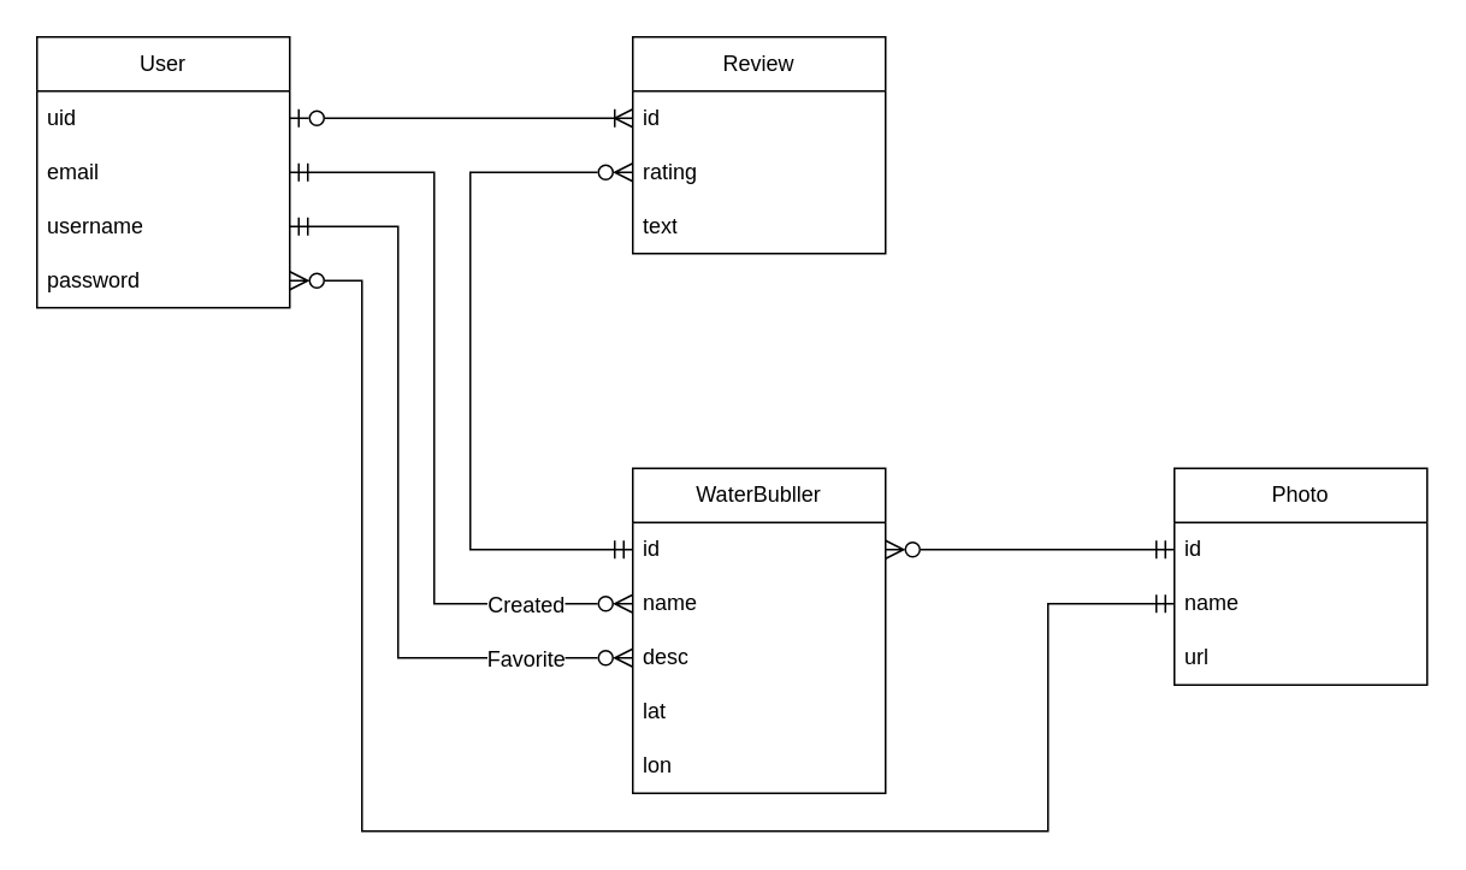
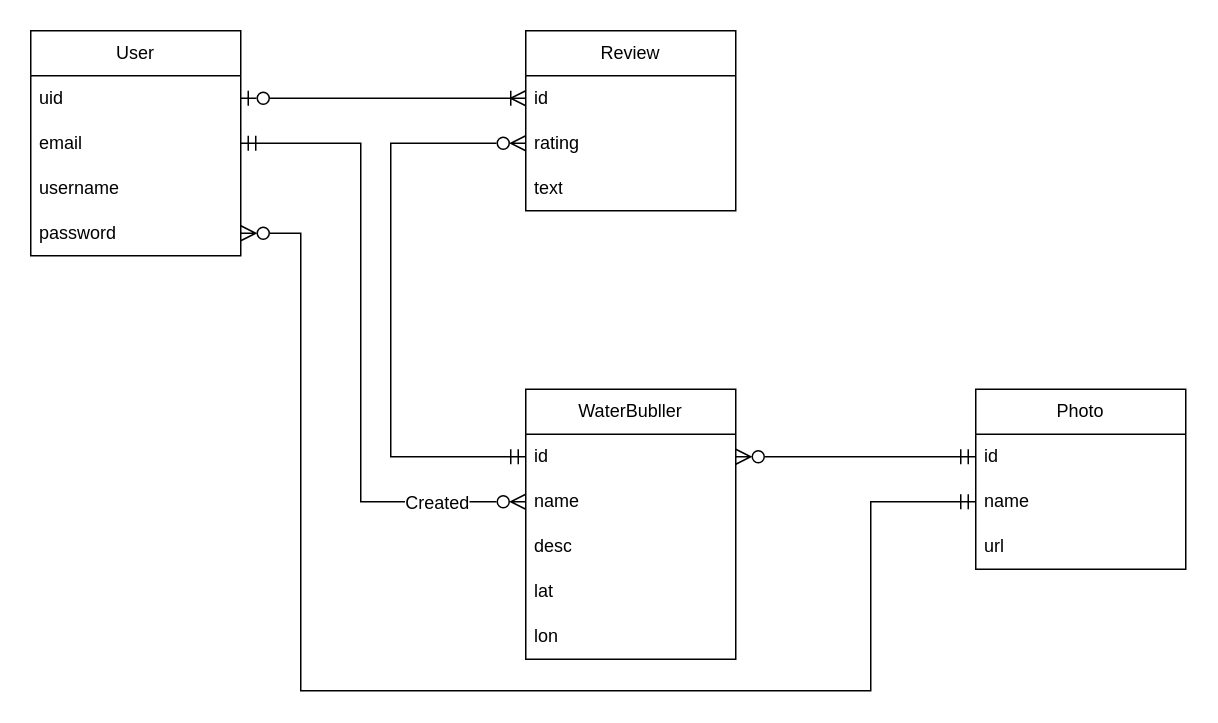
  <mxCell id="0" />
  <mxCell id="1" parent="0" />
  <mxCell id="2" value="User" style="swimlane;fontStyle=0;childLayout=stackLayout;horizontal=1;startSize=30;horizontalStack=0;resizeParent=1;resizeParentMax=0;resizeLast=0;collapsible=1;marginBottom=0;whiteSpace=wrap;html=1;" parent="1" vertex="1"><mxGeometry x="20" y="20" width="140" height="150" as="geometry" /></mxCell>
  <mxCell id="3" value="uid" style="text;strokeColor=none;fillColor=none;align=left;verticalAlign=middle;spacingLeft=4;spacingRight=4;overflow=hidden;points=[[0,0.5],[1,0.5]];portConstraint=eastwest;rotatable=0;whiteSpace=wrap;html=1;" parent="2" vertex="1"><mxGeometry y="30" width="140" height="30" as="geometry" /></mxCell>
  <mxCell id="4" value="email" style="text;strokeColor=none;fillColor=none;align=left;verticalAlign=middle;spacingLeft=4;spacingRight=4;overflow=hidden;points=[[0,0.5],[1,0.5]];portConstraint=eastwest;rotatable=0;whiteSpace=wrap;html=1;" parent="2" vertex="1"><mxGeometry y="60" width="140" height="30" as="geometry" /></mxCell>
  <mxCell id="5" value="username" style="text;strokeColor=none;fillColor=none;align=left;verticalAlign=middle;spacingLeft=4;spacingRight=4;overflow=hidden;points=[[0,0.5],[1,0.5]];portConstraint=eastwest;rotatable=0;whiteSpace=wrap;html=1;" parent="2" vertex="1"><mxGeometry y="90" width="140" height="30" as="geometry" /></mxCell>
  <mxCell id="6" value="password" style="text;strokeColor=none;fillColor=none;align=left;verticalAlign=middle;spacingLeft=4;spacingRight=4;overflow=hidden;points=[[0,0.5],[1,0.5]];portConstraint=eastwest;rotatable=0;whiteSpace=wrap;html=1;" vertex="1" parent="2"><mxGeometry y="120" width="140" height="30" as="geometry" /></mxCell>
  <mxCell id="7" value="Review" style="swimlane;fontStyle=0;childLayout=stackLayout;horizontal=1;startSize=30;horizontalStack=0;resizeParent=1;resizeParentMax=0;resizeLast=0;collapsible=1;marginBottom=0;whiteSpace=wrap;html=1;" parent="1" vertex="1"><mxGeometry x="350" y="20" width="140" height="120" as="geometry" /></mxCell>
  <mxCell id="8" value="id" style="text;strokeColor=none;fillColor=none;align=left;verticalAlign=middle;spacingLeft=4;spacingRight=4;overflow=hidden;points=[[0,0.5],[1,0.5]];portConstraint=eastwest;rotatable=0;whiteSpace=wrap;html=1;" parent="7" vertex="1"><mxGeometry y="30" width="140" height="30" as="geometry" /></mxCell>
  <mxCell id="9" value="rating" style="text;strokeColor=none;fillColor=none;align=left;verticalAlign=middle;spacingLeft=4;spacingRight=4;overflow=hidden;points=[[0,0.5],[1,0.5]];portConstraint=eastwest;rotatable=0;whiteSpace=wrap;html=1;" parent="7" vertex="1"><mxGeometry y="60" width="140" height="30" as="geometry" /></mxCell>
  <mxCell id="10" value="text" style="text;strokeColor=none;fillColor=none;align=left;verticalAlign=middle;spacingLeft=4;spacingRight=4;overflow=hidden;points=[[0,0.5],[1,0.5]];portConstraint=eastwest;rotatable=0;whiteSpace=wrap;html=1;" parent="7" vertex="1"><mxGeometry y="90" width="140" height="30" as="geometry" /></mxCell>
  <mxCell id="11" style="edgeStyle=orthogonalEdgeStyle;rounded=0;orthogonalLoop=1;jettySize=auto;html=1;exitX=0;exitY=0.5;exitDx=0;exitDy=0;entryX=1;entryY=0.5;entryDx=0;entryDy=0;endArrow=ERzeroToOne;endFill=0;startArrow=ERoneToMany;startFill=0;startSize=8;endSize=8;" parent="1" source="8" target="3" edge="1"><mxGeometry relative="1" as="geometry" /></mxCell>
  <mxCell id="12" value="WaterBubller" style="swimlane;fontStyle=0;childLayout=stackLayout;horizontal=1;startSize=30;horizontalStack=0;resizeParent=1;resizeParentMax=0;resizeLast=0;collapsible=1;marginBottom=0;whiteSpace=wrap;html=1;" parent="1" vertex="1"><mxGeometry x="350" y="259" width="140" height="180" as="geometry" /></mxCell>
  <mxCell id="13" value="id" style="text;strokeColor=none;fillColor=none;align=left;verticalAlign=middle;spacingLeft=4;spacingRight=4;overflow=hidden;points=[[0,0.5],[1,0.5]];portConstraint=eastwest;rotatable=0;whiteSpace=wrap;html=1;" parent="12" vertex="1"><mxGeometry y="30" width="140" height="30" as="geometry" /></mxCell>
  <mxCell id="14" value="name" style="text;strokeColor=none;fillColor=none;align=left;verticalAlign=middle;spacingLeft=4;spacingRight=4;overflow=hidden;points=[[0,0.5],[1,0.5]];portConstraint=eastwest;rotatable=0;whiteSpace=wrap;html=1;" parent="12" vertex="1"><mxGeometry y="60" width="140" height="30" as="geometry" /></mxCell>
  <mxCell id="15" value="desc" style="text;strokeColor=none;fillColor=none;align=left;verticalAlign=middle;spacingLeft=4;spacingRight=4;overflow=hidden;points=[[0,0.5],[1,0.5]];portConstraint=eastwest;rotatable=0;whiteSpace=wrap;html=1;" vertex="1" parent="12"><mxGeometry y="90" width="140" height="30" as="geometry" /></mxCell>
  <mxCell id="16" value="lat" style="text;strokeColor=none;fillColor=none;align=left;verticalAlign=middle;spacingLeft=4;spacingRight=4;overflow=hidden;points=[[0,0.5],[1,0.5]];portConstraint=eastwest;rotatable=0;whiteSpace=wrap;html=1;" parent="12" vertex="1"><mxGeometry y="120" width="140" height="30" as="geometry" /></mxCell>
  <mxCell id="17" value="lon" style="text;strokeColor=none;fillColor=none;align=left;verticalAlign=middle;spacingLeft=4;spacingRight=4;overflow=hidden;points=[[0,0.5],[1,0.5]];portConstraint=eastwest;rotatable=0;whiteSpace=wrap;html=1;" parent="12" vertex="1"><mxGeometry y="150" width="140" height="30" as="geometry" /></mxCell>
  <mxCell id="18" value="Photo" style="swimlane;fontStyle=0;childLayout=stackLayout;horizontal=1;startSize=30;horizontalStack=0;resizeParent=1;resizeParentMax=0;resizeLast=0;collapsible=1;marginBottom=0;whiteSpace=wrap;html=1;" parent="1" vertex="1"><mxGeometry x="650" y="259" width="140" height="120" as="geometry" /></mxCell>
  <mxCell id="19" value="id" style="text;strokeColor=none;fillColor=none;align=left;verticalAlign=middle;spacingLeft=4;spacingRight=4;overflow=hidden;points=[[0,0.5],[1,0.5]];portConstraint=eastwest;rotatable=0;whiteSpace=wrap;html=1;" parent="18" vertex="1"><mxGeometry y="30" width="140" height="30" as="geometry" /></mxCell>
  <mxCell id="20" value="name" style="text;strokeColor=none;fillColor=none;align=left;verticalAlign=middle;spacingLeft=4;spacingRight=4;overflow=hidden;points=[[0,0.5],[1,0.5]];portConstraint=eastwest;rotatable=0;whiteSpace=wrap;html=1;" parent="18" vertex="1"><mxGeometry y="60" width="140" height="30" as="geometry" /></mxCell>
  <mxCell id="21" value="url" style="text;strokeColor=none;fillColor=none;align=left;verticalAlign=middle;spacingLeft=4;spacingRight=4;overflow=hidden;points=[[0,0.5],[1,0.5]];portConstraint=eastwest;rotatable=0;whiteSpace=wrap;html=1;" parent="18" vertex="1"><mxGeometry y="90" width="140" height="30" as="geometry" /></mxCell>
  <mxCell id="22" style="edgeStyle=orthogonalEdgeStyle;rounded=0;orthogonalLoop=1;jettySize=auto;html=1;exitX=0;exitY=0.5;exitDx=0;exitDy=0;entryX=0;entryY=0.5;entryDx=0;entryDy=0;endArrow=ERmandOne;endFill=0;startArrow=ERzeroToMany;startFill=0;endSize=8;startSize=8;" parent="1" source="9" target="13" edge="1"><mxGeometry relative="1" as="geometry"><Array as="points"><mxPoint x="260" y="95" /><mxPoint x="260" y="304" /></Array></mxGeometry></mxCell>
  <mxCell id="23" style="edgeStyle=orthogonalEdgeStyle;rounded=0;orthogonalLoop=1;jettySize=auto;html=1;exitX=1;exitY=0.5;exitDx=0;exitDy=0;endSize=8;startSize=8;endArrow=ERmandOne;endFill=0;startArrow=ERzeroToMany;startFill=0;" parent="1" source="13" target="19" edge="1"><mxGeometry relative="1" as="geometry" /></mxCell>
  <mxCell id="24" style="edgeStyle=orthogonalEdgeStyle;rounded=0;orthogonalLoop=1;jettySize=auto;html=1;exitX=1;exitY=0.5;exitDx=0;exitDy=0;entryX=0;entryY=0.5;entryDx=0;entryDy=0;endArrow=ERzeroToMany;endFill=0;startArrow=ERmandOne;startFill=0;endSize=8;startSize=8;" parent="1" source="4" target="14" edge="1"><mxGeometry relative="1" as="geometry"><Array as="points"><mxPoint x="240" y="95" /><mxPoint x="240" y="334" /></Array></mxGeometry></mxCell>
  <mxCell id="25" value="&lt;font style=&quot;font-size: 12px;&quot;&gt;Created&lt;/font&gt;" style="edgeLabel;html=1;align=center;verticalAlign=middle;resizable=0;points=[];" vertex="1" connectable="0" parent="24"><mxGeometry x="0.666" relative="1" as="geometry"><mxPoint x="12" as="offset" /></mxGeometry></mxCell>
  <mxCell id="26" style="edgeStyle=none;html=1;exitX=0;exitY=0.5;exitDx=0;exitDy=0;entryX=1;entryY=0.5;entryDx=0;entryDy=0;rounded=0;endArrow=ERzeroToMany;endFill=0;endSize=8;startSize=8;startArrow=ERmandOne;startFill=0;" edge="1" parent="1" source="20" target="6"><mxGeometry relative="1" as="geometry"><Array as="points"><mxPoint x="580" y="334" /><mxPoint x="580" y="460" /><mxPoint x="200" y="460" /><mxPoint x="200" y="155" /></Array></mxGeometry></mxCell>
- <mxCell id="27" style="edgeStyle=none;rounded=0;html=1;exitX=1;exitY=0.5;exitDx=0;exitDy=0;entryX=0;entryY=0.5;entryDx=0;entryDy=0;startArrow=ERmandOne;startFill=0;endArrow=ERzeroToMany;endFill=0;startSize=8;endSize=8;" edge="1" parent="1" source="5" target="15"><mxGeometry relative="1" as="geometry"><Array as="points"><mxPoint x="220" y="125" /><mxPoint x="220" y="364" /></Array></mxGeometry></mxCell>
- <mxCell id="28" value="&lt;font style=&quot;font-size: 12px;&quot;&gt;Favorite&lt;/font&gt;" style="edgeLabel;html=1;align=center;verticalAlign=middle;resizable=0;points=[];" vertex="1" connectable="0" parent="27"><mxGeometry x="-0.801" y="1" relative="1" as="geometry"><mxPoint x="87" y="240" as="offset" /></mxGeometry></mxCell>
